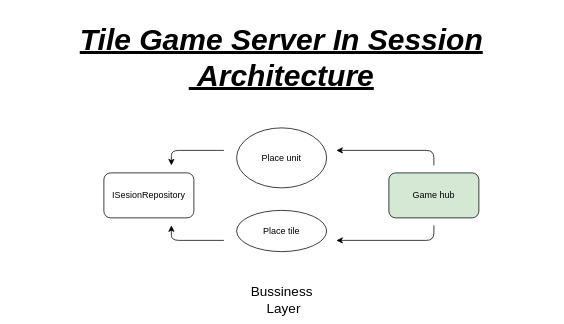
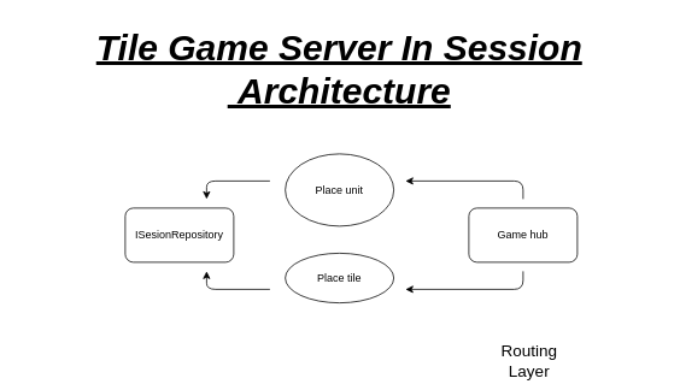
  <mxCell id="0" />
  <mxCell id="1" parent="0" />
  <mxCell id="2" value="ISesionRepository" style="rounded=1;whiteSpace=wrap;html=1;" parent="1" vertex="1"><mxGeometry x="138" y="230" width="120" height="60" as="geometry" /></mxCell>
- <mxCell id="3" value="Game hub" style="rounded=1;whiteSpace=wrap;html=1;fillColor=#d5e8d4;" parent="1" vertex="1"><mxGeometry x="518" y="230" width="120" height="60" as="geometry" /></mxCell>
+ <mxCell id="3" value="Game hub" style="rounded=1;whiteSpace=wrap;html=1;" parent="1" vertex="1"><mxGeometry x="518" y="230" width="120" height="60" as="geometry" /></mxCell>
  <mxCell id="4" value="" style="endArrow=classic;html=1;shadow=0;align=center;edgeStyle=elbowEdgeStyle;" parent="1" edge="1"><mxGeometry width="50" height="50" relative="1" as="geometry"><mxPoint x="578" y="220" as="sourcePoint" /><mxPoint x="448" y="200" as="targetPoint" /><Array as="points"><mxPoint x="578" y="200" /></Array></mxGeometry></mxCell>
  <mxCell id="5" value="Tile Game Server In Session&lt;br&gt;&amp;nbsp;Architecture" style="text;html=1;strokeColor=none;fillColor=none;align=center;verticalAlign=middle;whiteSpace=wrap;rounded=0;fontStyle=7;horizontal=1;fontSize=40;" parent="1" vertex="1"><mxGeometry x="20" y="20" width="710" height="110" as="geometry" /></mxCell>
  <mxCell id="6" value="" style="endArrow=classic;html=1;shadow=0;align=center;edgeStyle=elbowEdgeStyle;" parent="1" edge="1"><mxGeometry width="50" height="50" relative="1" as="geometry"><mxPoint x="578" y="300" as="sourcePoint" /><mxPoint x="448" y="320" as="targetPoint" /><Array as="points"><mxPoint x="578" y="310" /></Array></mxGeometry></mxCell>
  <mxCell id="7" value="" style="endArrow=classic;html=1;shadow=0;fontSize=12;align=center;" parent="1" edge="1"><mxGeometry width="50" height="50" relative="1" as="geometry"><mxPoint x="298" y="320" as="sourcePoint" /><mxPoint x="228" y="300" as="targetPoint" /><Array as="points"><mxPoint x="228" y="320" /></Array></mxGeometry></mxCell>
  <mxCell id="8" value="" style="endArrow=classic;html=1;shadow=0;fontSize=12;align=center;" parent="1" edge="1"><mxGeometry width="50" height="50" relative="1" as="geometry"><mxPoint x="298" y="200" as="sourcePoint" /><mxPoint x="228" y="220" as="targetPoint" /><Array as="points"><mxPoint x="228" y="200" /></Array></mxGeometry></mxCell>
  <mxCell id="9" value="Place unit" style="ellipse;whiteSpace=wrap;html=1;fontSize=12;align=center;verticalAlign=middle;" parent="1" vertex="1"><mxGeometry x="315" y="170" width="120" height="80" as="geometry" /></mxCell>
  <mxCell id="10" value="Place tile" style="ellipse;whiteSpace=wrap;html=1;fontSize=12;align=center;verticalAlign=middle;" parent="1" vertex="1"><mxGeometry x="315" y="280" width="120" height="55" as="geometry" /></mxCell>
- <mxCell id="11" value="&lt;font style=&quot;font-size: 18px&quot;&gt;Bussiness&amp;nbsp;&lt;br&gt;Layer&lt;/font&gt;" style="text;html=1;strokeColor=none;fillColor=none;align=center;verticalAlign=middle;whiteSpace=wrap;rounded=0;" parent="1" vertex="1"><mxGeometry x="318" y="390" width="120" height="20" as="geometry" /></mxCell>
+ <mxCell id="12" value="&lt;font style=&quot;font-size: 18px&quot;&gt;Routing&lt;br&gt;Layer&lt;/font&gt;" style="text;html=1;strokeColor=none;fillColor=none;align=center;verticalAlign=middle;whiteSpace=wrap;rounded=0;" parent="1" vertex="1"><mxGeometry x="525" y="390" width="120" height="20" as="geometry" /></mxCell>
